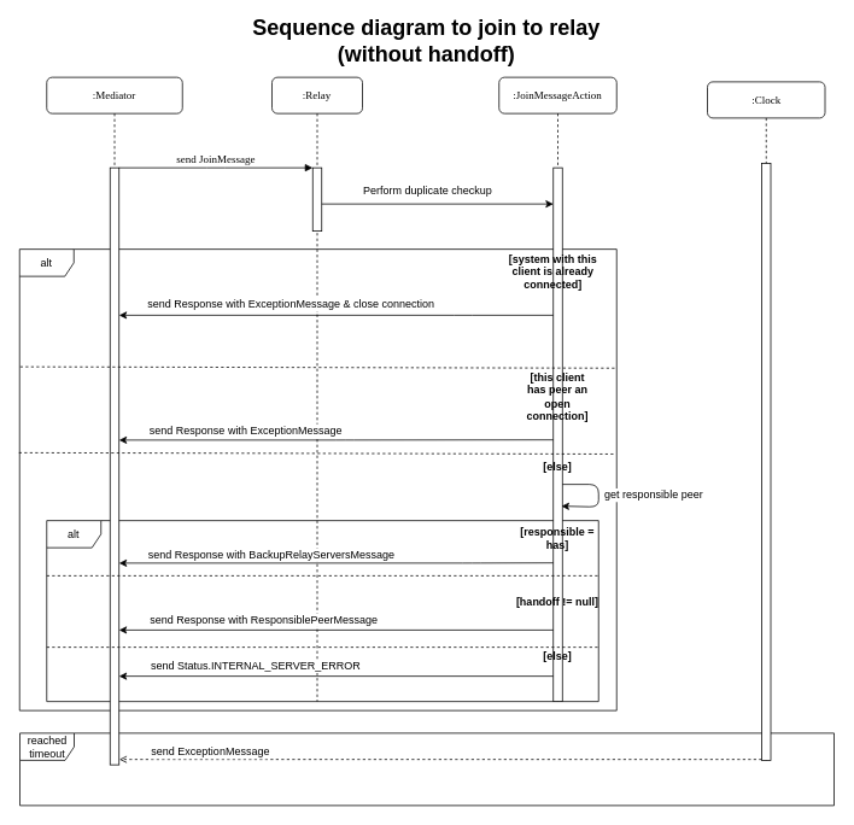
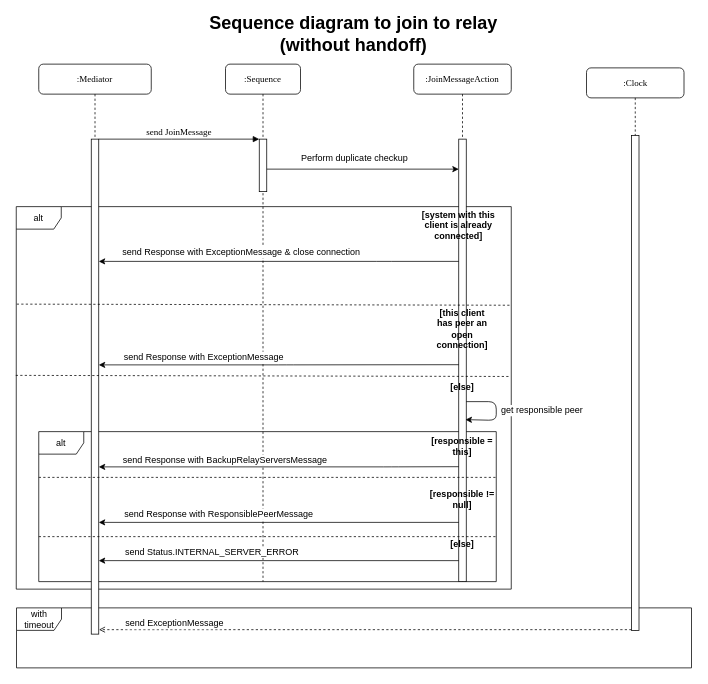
  <mxCell id="0" />
  <mxCell id="1" parent="0" />
- <mxCell id="2" value="reached timeout" style="shape=umlFrame;whiteSpace=wrap;html=1;" parent="1" vertex="1"><mxGeometry x="21.5" y="795" width="900" height="80" as="geometry" /></mxCell>
+ <mxCell id="2" value="with timeout" style="shape=umlFrame;whiteSpace=wrap;html=1;" parent="1" vertex="1"><mxGeometry x="21.5" y="795" width="900" height="80" as="geometry" /></mxCell>
  <mxCell id="3" value="alt" style="shape=umlFrame;whiteSpace=wrap;html=1;" parent="1" vertex="1"><mxGeometry x="51.17" y="560" width="610" height="200" as="geometry" /></mxCell>
  <mxCell id="4" value="alt" style="shape=umlFrame;whiteSpace=wrap;html=1;" parent="1" vertex="1"><mxGeometry x="21.17" y="260" width="660" height="510" as="geometry" /></mxCell>
- <mxCell id="5" value=":Relay" style="shape=umlLifeline;perimeter=lifelinePerimeter;whiteSpace=wrap;html=1;container=1;collapsible=0;recursiveResize=0;outlineConnect=0;rounded=1;shadow=0;comic=0;labelBackgroundColor=none;strokeWidth=1;fontFamily=Verdana;fontSize=12;align=center;" parent="1" vertex="1"><mxGeometry x="300.17" y="70" width="100" height="690" as="geometry" /></mxCell>
+ <mxCell id="5" value=":Sequence" style="shape=umlLifeline;perimeter=lifelinePerimeter;whiteSpace=wrap;html=1;container=1;collapsible=0;recursiveResize=0;outlineConnect=0;rounded=1;shadow=0;comic=0;labelBackgroundColor=none;strokeWidth=1;fontFamily=Verdana;fontSize=12;align=center;" parent="1" vertex="1"><mxGeometry x="300.17" y="70" width="100" height="690" as="geometry" /></mxCell>
  <mxCell id="6" value="" style="html=1;points=[];perimeter=orthogonalPerimeter;rounded=0;shadow=0;comic=0;labelBackgroundColor=none;strokeWidth=1;fontFamily=Verdana;fontSize=12;align=center;" parent="5" vertex="1"><mxGeometry x="45" y="100" width="10" height="70" as="geometry" /></mxCell>
  <mxCell id="7" value=":Mediator" style="shape=umlLifeline;perimeter=lifelinePerimeter;whiteSpace=wrap;html=1;container=1;collapsible=0;recursiveResize=0;outlineConnect=0;rounded=1;shadow=0;comic=0;labelBackgroundColor=none;strokeWidth=1;fontFamily=Verdana;fontSize=12;align=center;" parent="1" vertex="1"><mxGeometry x="51.17" y="70" width="150" height="760" as="geometry" /></mxCell>
  <mxCell id="8" value="" style="html=1;points=[];perimeter=orthogonalPerimeter;rounded=0;shadow=0;comic=0;labelBackgroundColor=none;strokeWidth=1;fontFamily=Verdana;fontSize=12;align=center;" parent="7" vertex="1"><mxGeometry x="70" y="100" width="10" height="660" as="geometry" /></mxCell>
  <mxCell id="9" value="send JoinMessage" style="html=1;verticalAlign=bottom;endArrow=block;entryX=0;entryY=0;labelBackgroundColor=none;fontFamily=Verdana;fontSize=12;edgeStyle=elbowEdgeStyle;elbow=vertical;" parent="1" source="8" target="6" edge="1"><mxGeometry relative="1" as="geometry"><mxPoint x="171.17" y="180" as="sourcePoint" /></mxGeometry></mxCell>
  <mxCell id="10" value="&lt;h1&gt;Sequence diagram to join to relay (without handoff)&lt;/h1&gt;" style="text;html=1;strokeColor=none;fillColor=none;align=center;verticalAlign=middle;whiteSpace=wrap;rounded=0;" parent="1" vertex="1"><mxGeometry x="271" y="20" width="400" height="20" as="geometry" /></mxCell>
  <mxCell id="11" value=":JoinMessageAction" style="shape=umlLifeline;perimeter=lifelinePerimeter;whiteSpace=wrap;html=1;container=1;collapsible=0;recursiveResize=0;outlineConnect=0;rounded=1;shadow=0;comic=0;labelBackgroundColor=none;strokeWidth=1;fontFamily=Verdana;fontSize=12;align=center;" parent="1" vertex="1"><mxGeometry x="551.17" y="70" width="130" height="690" as="geometry" /></mxCell>
  <mxCell id="12" value="" style="html=1;points=[];perimeter=orthogonalPerimeter;rounded=0;shadow=0;comic=0;labelBackgroundColor=none;strokeWidth=1;fontFamily=Verdana;fontSize=12;align=center;" parent="11" vertex="1"><mxGeometry x="60" y="100" width="10" height="590" as="geometry" /></mxCell>
  <mxCell id="13" value="&lt;b&gt;[system with this client is already connected]&lt;/b&gt;" style="text;html=1;strokeColor=none;fillColor=none;align=center;verticalAlign=middle;whiteSpace=wrap;rounded=0;" parent="11" vertex="1"><mxGeometry y="205" width="120" height="20" as="geometry" /></mxCell>
  <mxCell id="14" value="&lt;b&gt;[this client has peer an open connection]&lt;/b&gt;" style="text;html=1;strokeColor=none;fillColor=none;align=center;verticalAlign=middle;whiteSpace=wrap;rounded=0;" parent="11" vertex="1"><mxGeometry x="45" y="343" width="40" height="20" as="geometry" /></mxCell>
  <mxCell id="15" value="&lt;b&gt;[else]&lt;/b&gt;" style="text;html=1;strokeColor=none;fillColor=none;align=center;verticalAlign=middle;whiteSpace=wrap;rounded=0;" parent="11" vertex="1"><mxGeometry x="45" y="421" width="40" height="20" as="geometry" /></mxCell>
- <mxCell id="16" value="&lt;b&gt;[responsible = has]&lt;/b&gt;" style="text;html=1;strokeColor=none;fillColor=none;align=center;verticalAlign=middle;whiteSpace=wrap;rounded=0;" parent="11" vertex="1"><mxGeometry x="10" y="500" width="110" height="20" as="geometry" /></mxCell>
+ <mxCell id="16" value="&lt;b&gt;[responsible = this]&lt;/b&gt;" style="text;html=1;strokeColor=none;fillColor=none;align=center;verticalAlign=middle;whiteSpace=wrap;rounded=0;" parent="11" vertex="1"><mxGeometry x="10" y="500" width="110" height="20" as="geometry" /></mxCell>
  <mxCell id="17" value="" style="endArrow=classic;html=1;" parent="1" source="6" edge="1"><mxGeometry width="50" height="50" relative="1" as="geometry"><mxPoint x="51.17" y="720" as="sourcePoint" /><mxPoint x="611.17" y="210" as="targetPoint" /></mxGeometry></mxCell>
  <mxCell id="18" value="Perform duplicate checkup" style="text;html=1;align=center;verticalAlign=middle;resizable=0;points=[];;labelBackgroundColor=#ffffff;" parent="17" vertex="1" connectable="0"><mxGeometry x="-0.25" y="-1" relative="1" as="geometry"><mxPoint x="20" y="-16" as="offset" /></mxGeometry></mxCell>
  <mxCell id="19" value="" style="endArrow=classic;html=1;" parent="1" edge="1"><mxGeometry width="50" height="50" relative="1" as="geometry"><mxPoint x="611.17" y="333" as="sourcePoint" /><mxPoint x="131.17" y="333" as="targetPoint" /><Array as="points"><mxPoint x="511.17" y="333" /></Array></mxGeometry></mxCell>
  <mxCell id="20" value="send Response with ExceptionMessage &amp;amp; close connection" style="text;html=1;align=center;verticalAlign=middle;resizable=0;points=[];;labelBackgroundColor=#ffffff;" parent="19" vertex="1" connectable="0"><mxGeometry x="0.227" y="-1" relative="1" as="geometry"><mxPoint x="3.83" y="-12" as="offset" /></mxGeometry></mxCell>
  <mxCell id="21" value="" style="endArrow=none;dashed=1;html=1;entryX=1.002;entryY=0.7;entryDx=0;entryDy=0;entryPerimeter=0;exitX=0.003;exitY=0.696;exitDx=0;exitDy=0;exitPerimeter=0;" parent="1" edge="1"><mxGeometry width="50" height="50" relative="1" as="geometry"><mxPoint x="21.83" y="390" as="sourcePoint" /><mxPoint x="681.17" y="391.48" as="targetPoint" /></mxGeometry></mxCell>
  <mxCell id="22" value="" style="endArrow=classic;html=1;exitX=0;exitY=0.925;exitDx=0;exitDy=0;exitPerimeter=0;" parent="1" edge="1"><mxGeometry width="50" height="50" relative="1" as="geometry"><mxPoint x="611.17" y="470.75" as="sourcePoint" /><mxPoint x="131.17" y="471" as="targetPoint" /><Array as="points"><mxPoint x="381.17" y="471" /></Array></mxGeometry></mxCell>
  <mxCell id="23" value="send Response with ExceptionMessage" style="text;html=1;align=center;verticalAlign=middle;resizable=0;points=[];;labelBackgroundColor=#ffffff;" parent="22" vertex="1" connectable="0"><mxGeometry x="-0.196" y="-1" relative="1" as="geometry"><mxPoint x="-147.17" y="-9" as="offset" /></mxGeometry></mxCell>
  <mxCell id="24" value="" style="endArrow=none;dashed=1;html=1;entryX=1.002;entryY=0.7;entryDx=0;entryDy=0;entryPerimeter=0;exitX=0.003;exitY=0.696;exitDx=0;exitDy=0;exitPerimeter=0;" parent="1" edge="1"><mxGeometry width="50" height="50" relative="1" as="geometry"><mxPoint x="20.5" y="485" as="sourcePoint" /><mxPoint x="679.84" y="486.48" as="targetPoint" /></mxGeometry></mxCell>
  <mxCell id="25" value="" style="endArrow=classic;html=1;exitX=1;exitY=0.868;exitDx=0;exitDy=0;exitPerimeter=0;" parent="1" target="12" edge="1"><mxGeometry width="50" height="50" relative="1" as="geometry"><mxPoint x="621.17" y="571.96" as="sourcePoint" /><mxPoint x="891.17" y="572" as="targetPoint" /></mxGeometry></mxCell>
  <mxCell id="26" value="get responsible peer" style="text;html=1;align=center;verticalAlign=middle;resizable=0;points=[];;labelBackgroundColor=#ffffff;" parent="25" vertex="1" connectable="0"><mxGeometry x="-0.141" relative="1" as="geometry"><mxPoint x="100.33" y="-40.96" as="offset" /></mxGeometry></mxCell>
  <mxCell id="27" value="" style="endArrow=classic;html=1;" parent="1" edge="1"><mxGeometry width="50" height="50" relative="1" as="geometry"><mxPoint x="621.17" y="520" as="sourcePoint" /><mxPoint x="620.17" y="544" as="targetPoint" /><Array as="points"><mxPoint x="661.17" y="520" /><mxPoint x="661.17" y="545" /></Array></mxGeometry></mxCell>
  <mxCell id="28" value="" style="endArrow=classic;html=1;exitX=0;exitY=0.846;exitDx=0;exitDy=0;exitPerimeter=0;" parent="1" edge="1"><mxGeometry width="50" height="50" relative="1" as="geometry"><mxPoint x="611.17" y="606.76" as="sourcePoint" /><mxPoint x="131.17" y="607" as="targetPoint" /><Array as="points"><mxPoint x="521.17" y="607" /></Array></mxGeometry></mxCell>
  <mxCell id="29" value="send&amp;nbsp;Response with&amp;nbsp;BackupRelayServersMessage&amp;nbsp;" style="text;html=1;align=center;verticalAlign=middle;resizable=0;points=[];;labelBackgroundColor=#ffffff;" parent="28" vertex="1" connectable="0"><mxGeometry x="-0.092" relative="1" as="geometry"><mxPoint x="-93" y="-9.92" as="offset" /></mxGeometry></mxCell>
- <mxCell id="30" value="&lt;b&gt;[handoff != null]&lt;/b&gt;" style="text;html=1;strokeColor=none;fillColor=none;align=center;verticalAlign=middle;whiteSpace=wrap;rounded=0;" parent="1" vertex="1"><mxGeometry x="561.17" y="640" width="110" height="20" as="geometry" /></mxCell>
+ <mxCell id="30" value="&lt;b&gt;[responsible != null]&lt;/b&gt;" style="text;html=1;strokeColor=none;fillColor=none;align=center;verticalAlign=middle;whiteSpace=wrap;rounded=0;" parent="1" vertex="1"><mxGeometry x="561.17" y="640" width="110" height="20" as="geometry" /></mxCell>
  <mxCell id="31" value="" style="endArrow=none;dashed=1;html=1;" parent="1" edge="1"><mxGeometry width="50" height="50" relative="1" as="geometry"><mxPoint x="51.17" y="621" as="sourcePoint" /><mxPoint x="661.17" y="621" as="targetPoint" /></mxGeometry></mxCell>
  <mxCell id="32" value="" style="endArrow=classic;html=1;" parent="1" source="12" edge="1"><mxGeometry width="50" height="50" relative="1" as="geometry"><mxPoint x="21.17" y="840" as="sourcePoint" /><mxPoint x="131.17" y="681" as="targetPoint" /></mxGeometry></mxCell>
  <mxCell id="33" value="send Response with ResponsiblePeerMessage" style="text;html=1;align=center;verticalAlign=middle;resizable=0;points=[];;labelBackgroundColor=#ffffff;" parent="32" vertex="1" connectable="0"><mxGeometry x="0.486" relative="1" as="geometry"><mxPoint x="36.83" y="-11.01" as="offset" /></mxGeometry></mxCell>
  <mxCell id="34" value="&lt;b&gt;[else]&lt;/b&gt;" style="text;html=1;strokeColor=none;fillColor=none;align=center;verticalAlign=middle;whiteSpace=wrap;rounded=0;" parent="1" vertex="1"><mxGeometry x="561.17" y="700" width="110" height="20" as="geometry" /></mxCell>
  <mxCell id="35" value="" style="endArrow=none;dashed=1;html=1;" parent="1" edge="1"><mxGeometry width="50" height="50" relative="1" as="geometry"><mxPoint x="51.17" y="700" as="sourcePoint" /><mxPoint x="661.17" y="700" as="targetPoint" /></mxGeometry></mxCell>
  <mxCell id="36" value="" style="endArrow=classic;html=1;" parent="1" target="8" edge="1"><mxGeometry width="50" height="50" relative="1" as="geometry"><mxPoint x="611.17" y="732" as="sourcePoint" /><mxPoint x="71.17" y="790" as="targetPoint" /></mxGeometry></mxCell>
  <mxCell id="37" value="send&amp;nbsp;Status.INTERNAL_SERVER_ERROR" style="text;html=1;align=center;verticalAlign=middle;resizable=0;points=[];;labelBackgroundColor=#ffffff;" parent="36" vertex="1" connectable="0"><mxGeometry x="-0.217" y="-2" relative="1" as="geometry"><mxPoint x="-142.17" y="-10" as="offset" /></mxGeometry></mxCell>
  <mxCell id="38" value=":Clock" style="shape=umlLifeline;perimeter=lifelinePerimeter;whiteSpace=wrap;html=1;container=1;collapsible=0;recursiveResize=0;outlineConnect=0;rounded=1;shadow=0;comic=0;labelBackgroundColor=none;strokeWidth=1;fontFamily=Verdana;fontSize=12;align=center;" parent="1" vertex="1"><mxGeometry x="781.5" y="75" width="130" height="750" as="geometry" /></mxCell>
  <mxCell id="39" value="" style="html=1;points=[];perimeter=orthogonalPerimeter;rounded=0;shadow=0;comic=0;labelBackgroundColor=none;strokeWidth=1;fontFamily=Verdana;fontSize=12;align=center;" parent="38" vertex="1"><mxGeometry x="60" y="90" width="10" height="660" as="geometry" /></mxCell>
  <mxCell id="40" value="" style="endArrow=open;html=1;endFill=0;dashed=1;entryX=1.033;entryY=0.991;entryDx=0;entryDy=0;entryPerimeter=0;" parent="1" source="39" target="8" edge="1"><mxGeometry width="50" height="50" relative="1" as="geometry"><mxPoint x="21.5" y="945" as="sourcePoint" /><mxPoint x="71.5" y="895" as="targetPoint" /></mxGeometry></mxCell>
  <mxCell id="41" value="send&amp;nbsp;ExceptionMessage" style="text;html=1;align=center;verticalAlign=middle;resizable=0;points=[];;labelBackgroundColor=#ffffff;" parent="40" vertex="1" connectable="0"><mxGeometry x="-0.039" relative="1" as="geometry"><mxPoint x="-269" y="-9.06" as="offset" /></mxGeometry></mxCell>
